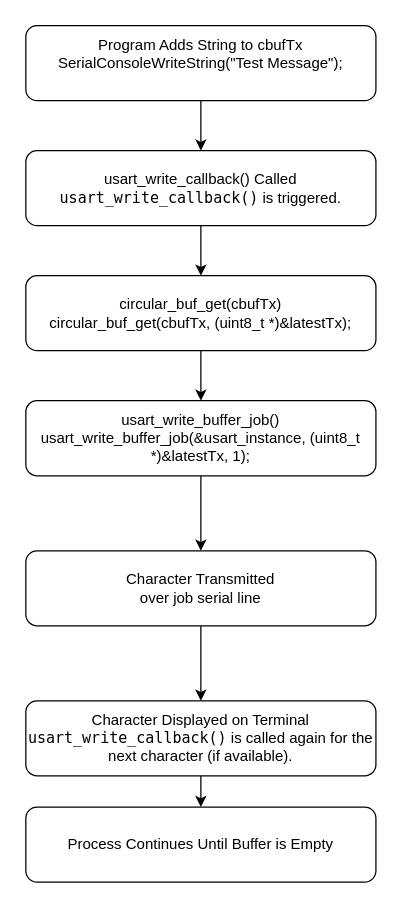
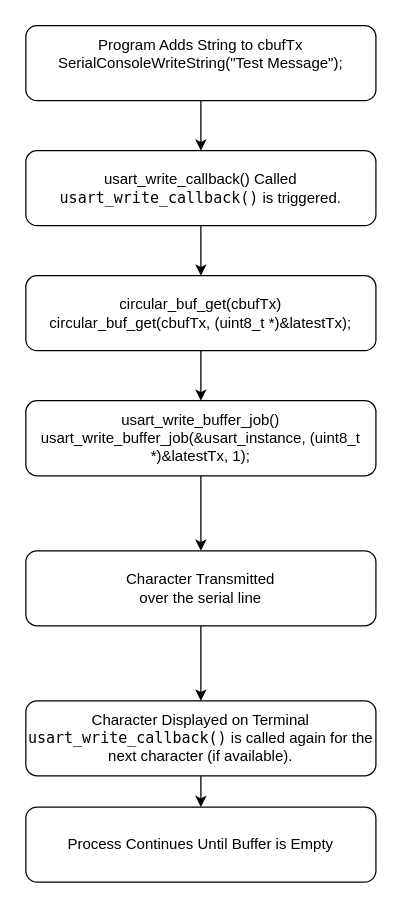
  <mxCell id="0" />
  <mxCell id="1" parent="0" />
  <mxCell id="2" value="" style="edgeStyle=orthogonalEdgeStyle;rounded=0;orthogonalLoop=1;jettySize=auto;html=1;" edge="1" parent="1" source="3" target="5"><mxGeometry relative="1" as="geometry" /></mxCell>
  <mxCell id="3" value="Program Adds String to cbufTx&lt;div&gt;&lt;div&gt;SerialConsoleWriteString(&quot;Test Message&quot;);&lt;/div&gt;&lt;/div&gt;&lt;div&gt;&lt;br&gt;&lt;/div&gt;" style="rounded=1;whiteSpace=wrap;html=1;" vertex="1" parent="1"><mxGeometry x="20" y="20" width="280" height="60" as="geometry" /></mxCell>
  <mxCell id="4" value="" style="edgeStyle=orthogonalEdgeStyle;rounded=0;orthogonalLoop=1;jettySize=auto;html=1;" edge="1" parent="1" source="5" target="7"><mxGeometry relative="1" as="geometry" /></mxCell>
  <mxCell id="5" value="usart_write_callback() Called&lt;div&gt;&lt;code data-end=&quot;1536&quot; data-start=&quot;1512&quot;&gt;usart_write_callback()&lt;/code&gt; is triggered.&lt;/div&gt;" style="rounded=1;whiteSpace=wrap;html=1;" vertex="1" parent="1"><mxGeometry x="20" y="120" width="280" height="60" as="geometry" /></mxCell>
  <mxCell id="6" value="" style="edgeStyle=orthogonalEdgeStyle;rounded=0;orthogonalLoop=1;jettySize=auto;html=1;" edge="1" parent="1" source="7" target="9"><mxGeometry relative="1" as="geometry" /></mxCell>
  <mxCell id="7" value="circular_buf_get(cbufTx)&lt;div&gt;&lt;div&gt;circular_buf_get(cbufTx, (uint8_t *)&amp;amp;latestTx);&lt;/div&gt;&lt;/div&gt;" style="rounded=1;whiteSpace=wrap;html=1;" vertex="1" parent="1"><mxGeometry x="20" y="220" width="280" height="60" as="geometry" /></mxCell>
  <mxCell id="8" value="" style="edgeStyle=orthogonalEdgeStyle;rounded=0;orthogonalLoop=1;jettySize=auto;html=1;" edge="1" parent="1" source="9" target="11"><mxGeometry relative="1" as="geometry" /></mxCell>
  <mxCell id="9" value="usart_write_buffer_job()&lt;div&gt;&lt;div&gt;usart_write_buffer_job(&amp;amp;usart_instance, (uint8_t *)&amp;amp;latestTx, 1);&lt;/div&gt;&lt;/div&gt;" style="rounded=1;whiteSpace=wrap;html=1;" vertex="1" parent="1"><mxGeometry x="20" y="320" width="280" height="60" as="geometry" /></mxCell>
  <mxCell id="10" value="" style="edgeStyle=orthogonalEdgeStyle;rounded=0;orthogonalLoop=1;jettySize=auto;html=1;" edge="1" parent="1" source="11" target="13"><mxGeometry relative="1" as="geometry" /></mxCell>
- <mxCell id="11" value="Character Transmitted&lt;div&gt;over job serial line&lt;/div&gt;" style="rounded=1;whiteSpace=wrap;html=1;" vertex="1" parent="1"><mxGeometry x="20" y="440" width="280" height="60" as="geometry" /></mxCell>
+ <mxCell id="11" value="Character Transmitted&lt;div&gt;over the serial line&lt;/div&gt;" style="rounded=1;whiteSpace=wrap;html=1;" vertex="1" parent="1"><mxGeometry x="20" y="440" width="280" height="60" as="geometry" /></mxCell>
  <mxCell id="12" value="" style="edgeStyle=orthogonalEdgeStyle;rounded=0;orthogonalLoop=1;jettySize=auto;html=1;" edge="1" parent="1" source="13" target="14"><mxGeometry relative="1" as="geometry" /></mxCell>
  <mxCell id="13" value="Character Displayed on Terminal&lt;div&gt;&lt;code data-end=&quot;2319&quot; data-start=&quot;2295&quot;&gt;usart_write_callback()&lt;/code&gt; is called again for the next character (if available).&lt;/div&gt;" style="rounded=1;whiteSpace=wrap;html=1;" vertex="1" parent="1"><mxGeometry x="20" y="560" width="280" height="60" as="geometry" /></mxCell>
  <mxCell id="14" value="&lt;meta charset=&quot;utf-8&quot;&gt;Process Continues Until Buffer is Empty" style="rounded=1;whiteSpace=wrap;html=1;" vertex="1" parent="1"><mxGeometry x="20" y="645" width="280" height="60" as="geometry" /></mxCell>
